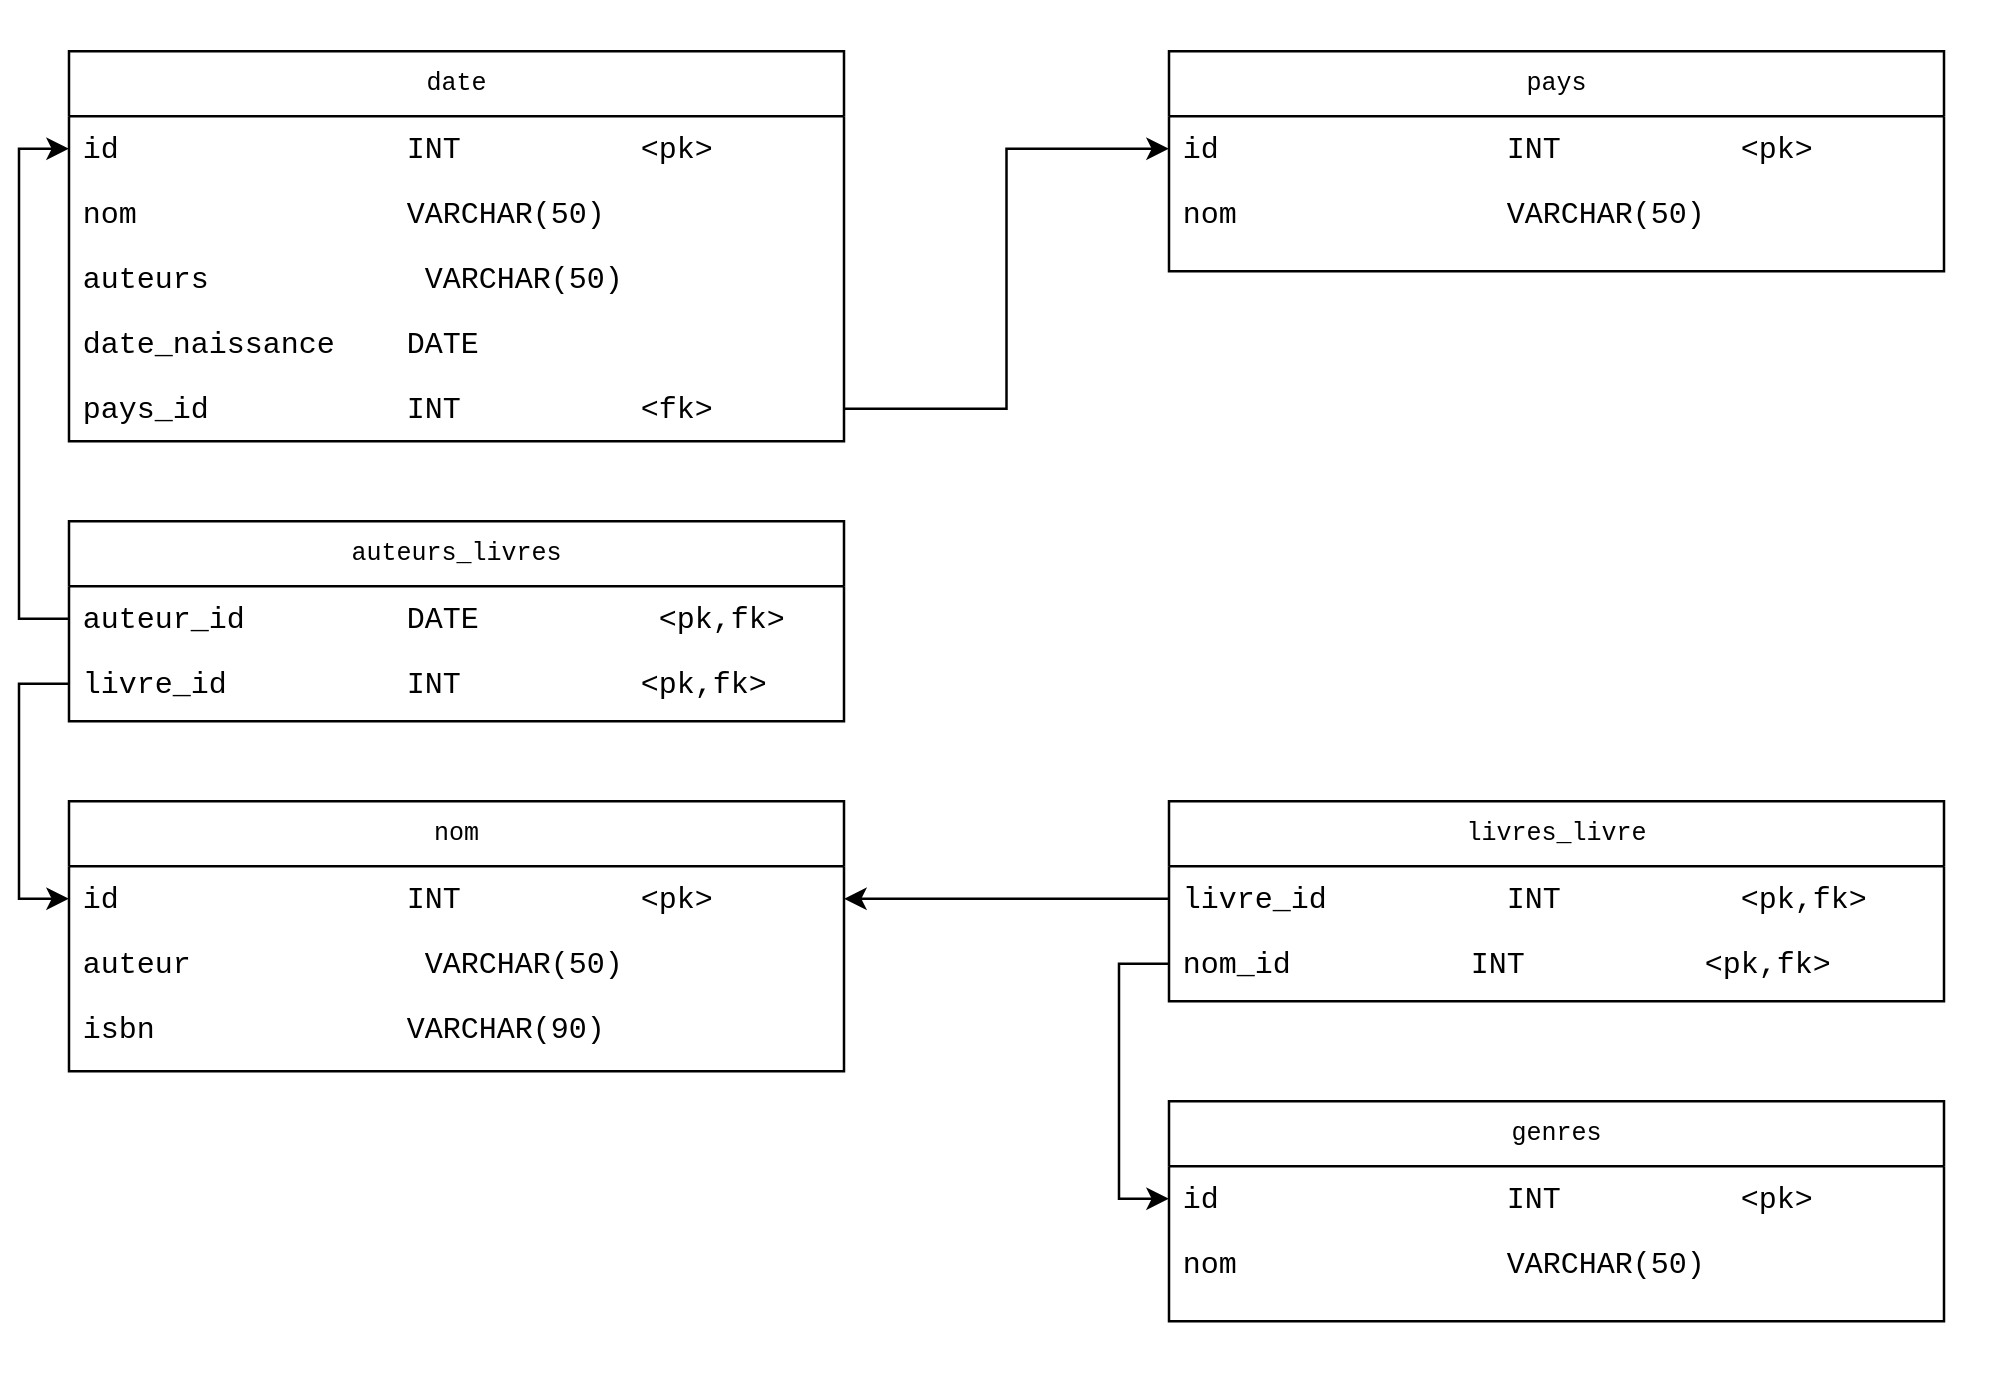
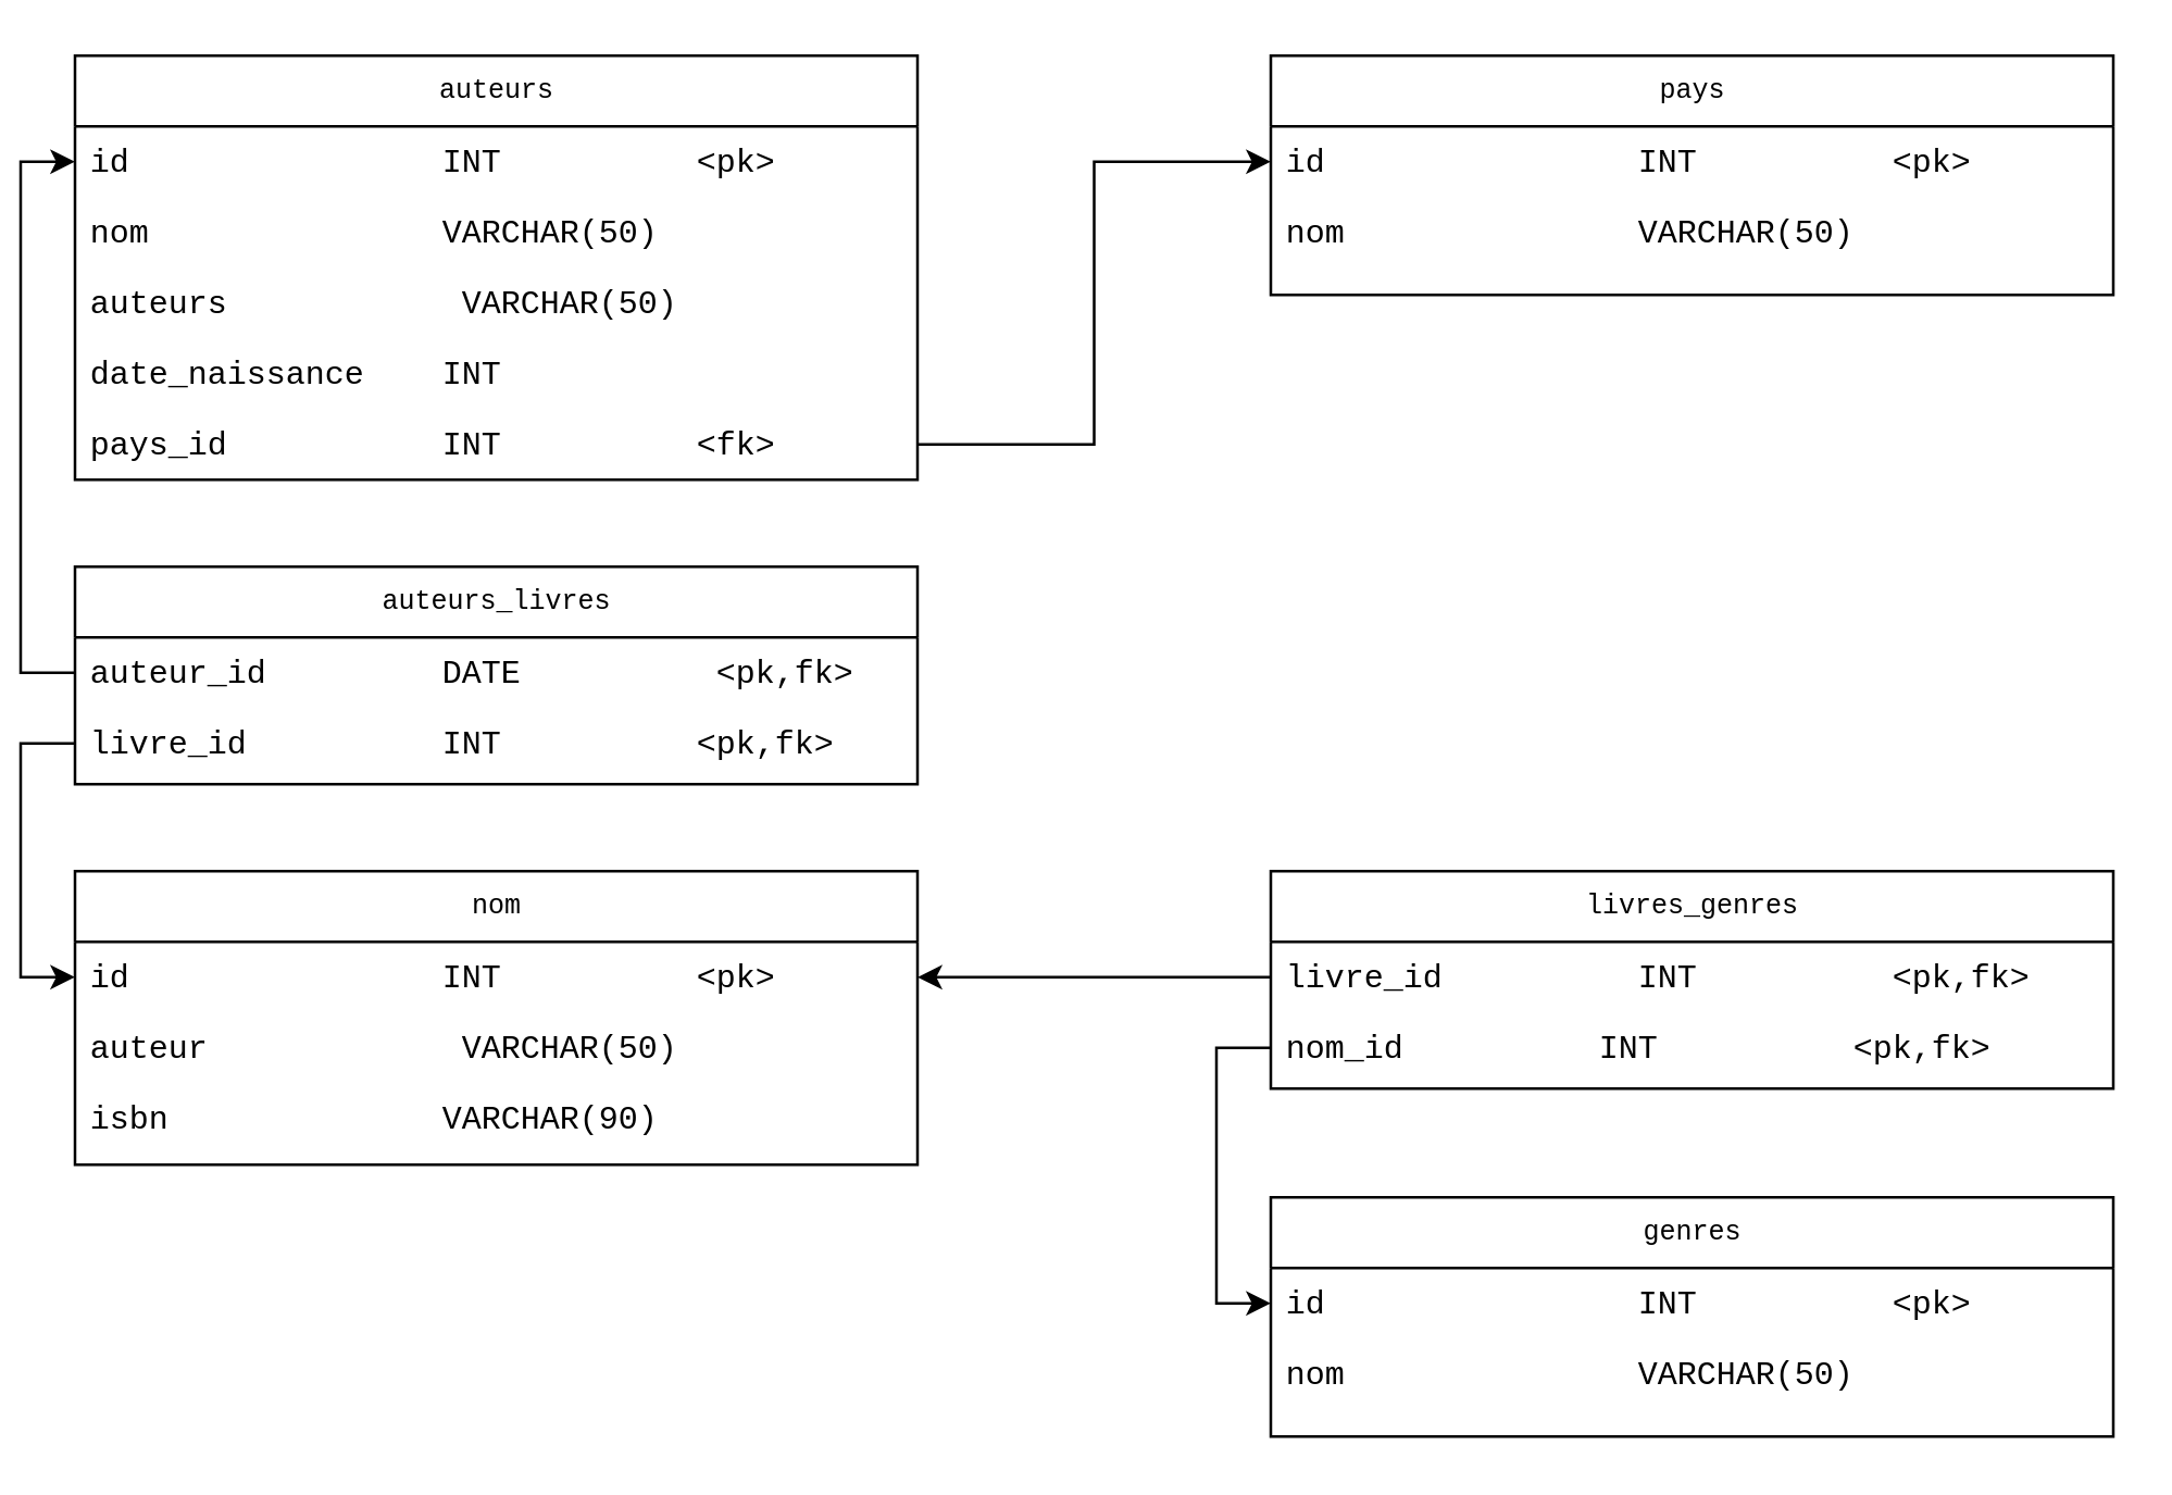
  <mxCell id="0" />
  <mxCell id="1" parent="0" />
- <mxCell id="2" value="date" style="swimlane;html=1;fontStyle=0;childLayout=stackLayout;horizontal=1;startSize=26;fillColor=none;horizontalStack=0;resizeParent=1;resizeLast=0;collapsible=1;marginBottom=0;swimlaneFillColor=#ffffff;rounded=0;shadow=0;comic=0;labelBackgroundColor=none;strokeWidth=1;fontFamily=Courier New;fontSize=10;align=center;" parent="1" vertex="1"><mxGeometry x="20" y="20" width="310" height="156" as="geometry" /></mxCell>
+ <mxCell id="2" value="auteurs" style="swimlane;html=1;fontStyle=0;childLayout=stackLayout;horizontal=1;startSize=26;fillColor=none;horizontalStack=0;resizeParent=1;resizeLast=0;collapsible=1;marginBottom=0;swimlaneFillColor=#ffffff;rounded=0;shadow=0;comic=0;labelBackgroundColor=none;strokeWidth=1;fontFamily=Courier New;fontSize=10;align=center;" parent="1" vertex="1"><mxGeometry x="20" y="20" width="310" height="156" as="geometry" /></mxCell>
  <mxCell id="3" value="id&amp;nbsp; &amp;nbsp; &amp;nbsp; &amp;nbsp; &amp;nbsp; &amp;nbsp; &amp;nbsp; &amp;nbsp; INT&amp;nbsp; &amp;nbsp; &amp;nbsp; &amp;nbsp; &amp;nbsp; &amp;lt;pk&amp;gt;" style="text;html=1;strokeColor=none;fillColor=none;align=left;verticalAlign=top;spacingLeft=4;spacingRight=4;whiteSpace=wrap;overflow=hidden;rotatable=0;points=[[0,0.5],[1,0.5]];portConstraint=eastwest;fontFamily=Courier New;" parent="2" vertex="1"><mxGeometry y="26" width="310" height="26" as="geometry" /></mxCell>
  <mxCell id="4" value="nom&amp;nbsp; &amp;nbsp; &amp;nbsp; &amp;nbsp; &amp;nbsp; &amp;nbsp; &amp;nbsp; &amp;nbsp;VARCHAR(50)" style="text;html=1;strokeColor=none;fillColor=none;align=left;verticalAlign=top;spacingLeft=4;spacingRight=4;whiteSpace=wrap;overflow=hidden;rotatable=0;points=[[0,0.5],[1,0.5]];portConstraint=eastwest;fontFamily=Courier New;" parent="2" vertex="1"><mxGeometry y="52" width="310" height="26" as="geometry" /></mxCell>
  <mxCell id="5" value="auteurs&amp;nbsp; &amp;nbsp; &amp;nbsp; &amp;nbsp; &amp;nbsp; &amp;nbsp; VARCHAR(50)" style="text;html=1;strokeColor=none;fillColor=none;align=left;verticalAlign=top;spacingLeft=4;spacingRight=4;whiteSpace=wrap;overflow=hidden;rotatable=0;points=[[0,0.5],[1,0.5]];portConstraint=eastwest;fontFamily=Courier New;" parent="2" vertex="1"><mxGeometry y="78" width="310" height="26" as="geometry" /></mxCell>
- <mxCell id="6" value="date_naissance&amp;nbsp; &amp;nbsp; DATE" style="text;html=1;strokeColor=none;fillColor=none;align=left;verticalAlign=top;spacingLeft=4;spacingRight=4;whiteSpace=wrap;overflow=hidden;rotatable=0;points=[[0,0.5],[1,0.5]];portConstraint=eastwest;fontFamily=Courier New;" vertex="1" parent="2"><mxGeometry y="104" width="310" height="26" as="geometry" /></mxCell>
+ <mxCell id="6" value="date_naissance&amp;nbsp; &amp;nbsp; INT" style="text;html=1;strokeColor=none;fillColor=none;align=left;verticalAlign=top;spacingLeft=4;spacingRight=4;whiteSpace=wrap;overflow=hidden;rotatable=0;points=[[0,0.5],[1,0.5]];portConstraint=eastwest;fontFamily=Courier New;" vertex="1" parent="2"><mxGeometry y="104" width="310" height="26" as="geometry" /></mxCell>
  <mxCell id="7" value="pays_id&amp;nbsp; &amp;nbsp; &amp;nbsp; &amp;nbsp; &amp;nbsp; &amp;nbsp;INT&amp;nbsp; &amp;nbsp; &amp;nbsp; &amp;nbsp; &amp;nbsp; &amp;lt;fk&amp;gt;" style="text;html=1;strokeColor=none;fillColor=none;align=left;verticalAlign=top;spacingLeft=4;spacingRight=4;whiteSpace=wrap;overflow=hidden;rotatable=0;points=[[0,0.5],[1,0.5]];portConstraint=eastwest;fontFamily=Courier New;" vertex="1" parent="2"><mxGeometry y="130" width="310" height="26" as="geometry" /></mxCell>
  <mxCell id="8" value="nom" style="swimlane;html=1;fontStyle=0;childLayout=stackLayout;horizontal=1;startSize=26;fillColor=none;horizontalStack=0;resizeParent=1;resizeLast=0;collapsible=1;marginBottom=0;swimlaneFillColor=#ffffff;rounded=0;shadow=0;comic=0;labelBackgroundColor=none;strokeWidth=1;fontFamily=Courier New;fontSize=10;align=center;" vertex="1" parent="1"><mxGeometry x="20" y="320" width="310" height="108" as="geometry" /></mxCell>
  <mxCell id="9" value="id&amp;nbsp; &amp;nbsp; &amp;nbsp; &amp;nbsp; &amp;nbsp; &amp;nbsp; &amp;nbsp; &amp;nbsp; INT&amp;nbsp; &amp;nbsp; &amp;nbsp; &amp;nbsp; &amp;nbsp; &amp;lt;pk&amp;gt;" style="text;html=1;strokeColor=none;fillColor=none;align=left;verticalAlign=top;spacingLeft=4;spacingRight=4;whiteSpace=wrap;overflow=hidden;rotatable=0;points=[[0,0.5],[1,0.5]];portConstraint=eastwest;fontFamily=Courier New;" vertex="1" parent="8"><mxGeometry y="26" width="310" height="26" as="geometry" /></mxCell>
  <mxCell id="10" value="auteur&amp;nbsp; &amp;nbsp; &amp;nbsp; &amp;nbsp; &amp;nbsp; &amp;nbsp; &amp;nbsp;VARCHAR(50)" style="text;html=1;strokeColor=none;fillColor=none;align=left;verticalAlign=top;spacingLeft=4;spacingRight=4;whiteSpace=wrap;overflow=hidden;rotatable=0;points=[[0,0.5],[1,0.5]];portConstraint=eastwest;fontFamily=Courier New;" vertex="1" parent="8"><mxGeometry y="52" width="310" height="26" as="geometry" /></mxCell>
  <mxCell id="11" value="isbn&amp;nbsp; &amp;nbsp; &amp;nbsp; &amp;nbsp; &amp;nbsp; &amp;nbsp; &amp;nbsp; VARCHAR(90)" style="text;html=1;strokeColor=none;fillColor=none;align=left;verticalAlign=top;spacingLeft=4;spacingRight=4;whiteSpace=wrap;overflow=hidden;rotatable=0;points=[[0,0.5],[1,0.5]];portConstraint=eastwest;fontFamily=Courier New;" vertex="1" parent="8"><mxGeometry y="78" width="310" height="26" as="geometry" /></mxCell>
  <mxCell id="12" value="auteurs_livres" style="swimlane;html=1;fontStyle=0;childLayout=stackLayout;horizontal=1;startSize=26;fillColor=none;horizontalStack=0;resizeParent=1;resizeLast=0;collapsible=1;marginBottom=0;swimlaneFillColor=#ffffff;rounded=0;shadow=0;comic=0;labelBackgroundColor=none;strokeWidth=1;fontFamily=Courier New;fontSize=10;align=center;" vertex="1" parent="1"><mxGeometry x="20" y="208" width="310" height="80" as="geometry" /></mxCell>
  <mxCell id="13" value="auteur_id&amp;nbsp; &amp;nbsp; &amp;nbsp; &amp;nbsp; &amp;nbsp;DATE&amp;nbsp; &amp;nbsp; &amp;nbsp; &amp;nbsp; &amp;nbsp; &amp;lt;pk,fk&amp;gt;" style="text;html=1;strokeColor=none;fillColor=none;align=left;verticalAlign=top;spacingLeft=4;spacingRight=4;whiteSpace=wrap;overflow=hidden;rotatable=0;points=[[0,0.5],[1,0.5]];portConstraint=eastwest;fontFamily=Courier New;" vertex="1" parent="12"><mxGeometry y="26" width="310" height="26" as="geometry" /></mxCell>
  <mxCell id="14" value="livre_id&amp;nbsp; &amp;nbsp; &amp;nbsp; &amp;nbsp; &amp;nbsp; INT&amp;nbsp; &amp;nbsp; &amp;nbsp; &amp;nbsp; &amp;nbsp; &amp;lt;pk,fk&amp;gt;" style="text;html=1;strokeColor=none;fillColor=none;align=left;verticalAlign=top;spacingLeft=4;spacingRight=4;whiteSpace=wrap;overflow=hidden;rotatable=0;points=[[0,0.5],[1,0.5]];portConstraint=eastwest;fontFamily=Courier New;" vertex="1" parent="12"><mxGeometry y="52" width="310" height="26" as="geometry" /></mxCell>
  <mxCell id="15" style="edgeStyle=orthogonalEdgeStyle;rounded=0;orthogonalLoop=1;jettySize=auto;html=1;exitX=0;exitY=0.5;exitDx=0;exitDy=0;entryX=0;entryY=0.5;entryDx=0;entryDy=0;" edge="1" parent="1" source="13" target="3"><mxGeometry relative="1" as="geometry" /></mxCell>
  <mxCell id="16" style="edgeStyle=orthogonalEdgeStyle;rounded=0;orthogonalLoop=1;jettySize=auto;html=1;entryX=0;entryY=0.5;entryDx=0;entryDy=0;exitX=0;exitY=0.5;exitDx=0;exitDy=0;" edge="1" parent="1" source="14" target="9"><mxGeometry relative="1" as="geometry" /></mxCell>
  <mxCell id="17" value="pays" style="swimlane;html=1;fontStyle=0;childLayout=stackLayout;horizontal=1;startSize=26;fillColor=none;horizontalStack=0;resizeParent=1;resizeLast=0;collapsible=1;marginBottom=0;swimlaneFillColor=#ffffff;rounded=0;shadow=0;comic=0;labelBackgroundColor=none;strokeWidth=1;fontFamily=Courier New;fontSize=10;align=center;" vertex="1" parent="1"><mxGeometry x="460" y="20" width="310" height="88" as="geometry" /></mxCell>
  <mxCell id="18" value="id&amp;nbsp; &amp;nbsp; &amp;nbsp; &amp;nbsp; &amp;nbsp; &amp;nbsp; &amp;nbsp; &amp;nbsp; INT&amp;nbsp; &amp;nbsp; &amp;nbsp; &amp;nbsp; &amp;nbsp; &amp;lt;pk&amp;gt;" style="text;html=1;strokeColor=none;fillColor=none;align=left;verticalAlign=top;spacingLeft=4;spacingRight=4;whiteSpace=wrap;overflow=hidden;rotatable=0;points=[[0,0.5],[1,0.5]];portConstraint=eastwest;fontFamily=Courier New;" vertex="1" parent="17"><mxGeometry y="26" width="310" height="26" as="geometry" /></mxCell>
  <mxCell id="19" value="nom&amp;nbsp; &amp;nbsp; &amp;nbsp; &amp;nbsp; &amp;nbsp; &amp;nbsp; &amp;nbsp; &amp;nbsp;VARCHAR(50)" style="text;html=1;strokeColor=none;fillColor=none;align=left;verticalAlign=top;spacingLeft=4;spacingRight=4;whiteSpace=wrap;overflow=hidden;rotatable=0;points=[[0,0.5],[1,0.5]];portConstraint=eastwest;fontFamily=Courier New;" vertex="1" parent="17"><mxGeometry y="52" width="310" height="26" as="geometry" /></mxCell>
  <mxCell id="20" style="edgeStyle=orthogonalEdgeStyle;rounded=0;orthogonalLoop=1;jettySize=auto;html=1;exitX=1;exitY=0.5;exitDx=0;exitDy=0;entryX=0;entryY=0.5;entryDx=0;entryDy=0;" edge="1" parent="1" source="7" target="18"><mxGeometry relative="1" as="geometry" /></mxCell>
  <mxCell id="21" value="genres" style="swimlane;html=1;fontStyle=0;childLayout=stackLayout;horizontal=1;startSize=26;fillColor=none;horizontalStack=0;resizeParent=1;resizeLast=0;collapsible=1;marginBottom=0;swimlaneFillColor=#ffffff;rounded=0;shadow=0;comic=0;labelBackgroundColor=none;strokeWidth=1;fontFamily=Courier New;fontSize=10;align=center;" vertex="1" parent="1"><mxGeometry x="460" y="440" width="310" height="88" as="geometry" /></mxCell>
  <mxCell id="22" value="id&amp;nbsp; &amp;nbsp; &amp;nbsp; &amp;nbsp; &amp;nbsp; &amp;nbsp; &amp;nbsp; &amp;nbsp; INT&amp;nbsp; &amp;nbsp; &amp;nbsp; &amp;nbsp; &amp;nbsp; &amp;lt;pk&amp;gt;" style="text;html=1;strokeColor=none;fillColor=none;align=left;verticalAlign=top;spacingLeft=4;spacingRight=4;whiteSpace=wrap;overflow=hidden;rotatable=0;points=[[0,0.5],[1,0.5]];portConstraint=eastwest;fontFamily=Courier New;" vertex="1" parent="21"><mxGeometry y="26" width="310" height="26" as="geometry" /></mxCell>
  <mxCell id="23" value="nom&amp;nbsp; &amp;nbsp; &amp;nbsp; &amp;nbsp; &amp;nbsp; &amp;nbsp; &amp;nbsp; &amp;nbsp;VARCHAR(50)" style="text;html=1;strokeColor=none;fillColor=none;align=left;verticalAlign=top;spacingLeft=4;spacingRight=4;whiteSpace=wrap;overflow=hidden;rotatable=0;points=[[0,0.5],[1,0.5]];portConstraint=eastwest;fontFamily=Courier New;" vertex="1" parent="21"><mxGeometry y="52" width="310" height="26" as="geometry" /></mxCell>
- <mxCell id="24" value="livres_livre" style="swimlane;html=1;fontStyle=0;childLayout=stackLayout;horizontal=1;startSize=26;fillColor=none;horizontalStack=0;resizeParent=1;resizeLast=0;collapsible=1;marginBottom=0;swimlaneFillColor=#ffffff;rounded=0;shadow=0;comic=0;labelBackgroundColor=none;strokeWidth=1;fontFamily=Courier New;fontSize=10;align=center;" vertex="1" parent="1"><mxGeometry x="460" y="320" width="310" height="80" as="geometry" /></mxCell>
+ <mxCell id="24" value="livres_genres" style="swimlane;html=1;fontStyle=0;childLayout=stackLayout;horizontal=1;startSize=26;fillColor=none;horizontalStack=0;resizeParent=1;resizeLast=0;collapsible=1;marginBottom=0;swimlaneFillColor=#ffffff;rounded=0;shadow=0;comic=0;labelBackgroundColor=none;strokeWidth=1;fontFamily=Courier New;fontSize=10;align=center;" vertex="1" parent="1"><mxGeometry x="460" y="320" width="310" height="80" as="geometry" /></mxCell>
  <mxCell id="25" value="livre_id&amp;nbsp; &amp;nbsp; &amp;nbsp; &amp;nbsp; &amp;nbsp; INT&amp;nbsp; &amp;nbsp; &amp;nbsp; &amp;nbsp; &amp;nbsp; &amp;lt;pk,fk&amp;gt;" style="text;html=1;strokeColor=none;fillColor=none;align=left;verticalAlign=top;spacingLeft=4;spacingRight=4;whiteSpace=wrap;overflow=hidden;rotatable=0;points=[[0,0.5],[1,0.5]];portConstraint=eastwest;fontFamily=Courier New;" vertex="1" parent="24"><mxGeometry y="26" width="310" height="26" as="geometry" /></mxCell>
  <mxCell id="26" value="nom_id&amp;nbsp; &amp;nbsp; &amp;nbsp; &amp;nbsp; &amp;nbsp; INT&amp;nbsp; &amp;nbsp; &amp;nbsp; &amp;nbsp; &amp;nbsp; &amp;lt;pk,fk&amp;gt;" style="text;html=1;strokeColor=none;fillColor=none;align=left;verticalAlign=top;spacingLeft=4;spacingRight=4;whiteSpace=wrap;overflow=hidden;rotatable=0;points=[[0,0.5],[1,0.5]];portConstraint=eastwest;fontFamily=Courier New;" vertex="1" parent="24"><mxGeometry y="52" width="310" height="26" as="geometry" /></mxCell>
  <mxCell id="27" style="edgeStyle=orthogonalEdgeStyle;rounded=0;orthogonalLoop=1;jettySize=auto;html=1;exitX=0;exitY=0.5;exitDx=0;exitDy=0;entryX=1;entryY=0.5;entryDx=0;entryDy=0;" edge="1" parent="1" source="25" target="9"><mxGeometry relative="1" as="geometry" /></mxCell>
  <mxCell id="28" style="edgeStyle=orthogonalEdgeStyle;rounded=0;orthogonalLoop=1;jettySize=auto;html=1;exitX=0;exitY=0.5;exitDx=0;exitDy=0;entryX=0;entryY=0.5;entryDx=0;entryDy=0;" edge="1" parent="1" source="26" target="22"><mxGeometry relative="1" as="geometry" /></mxCell>
